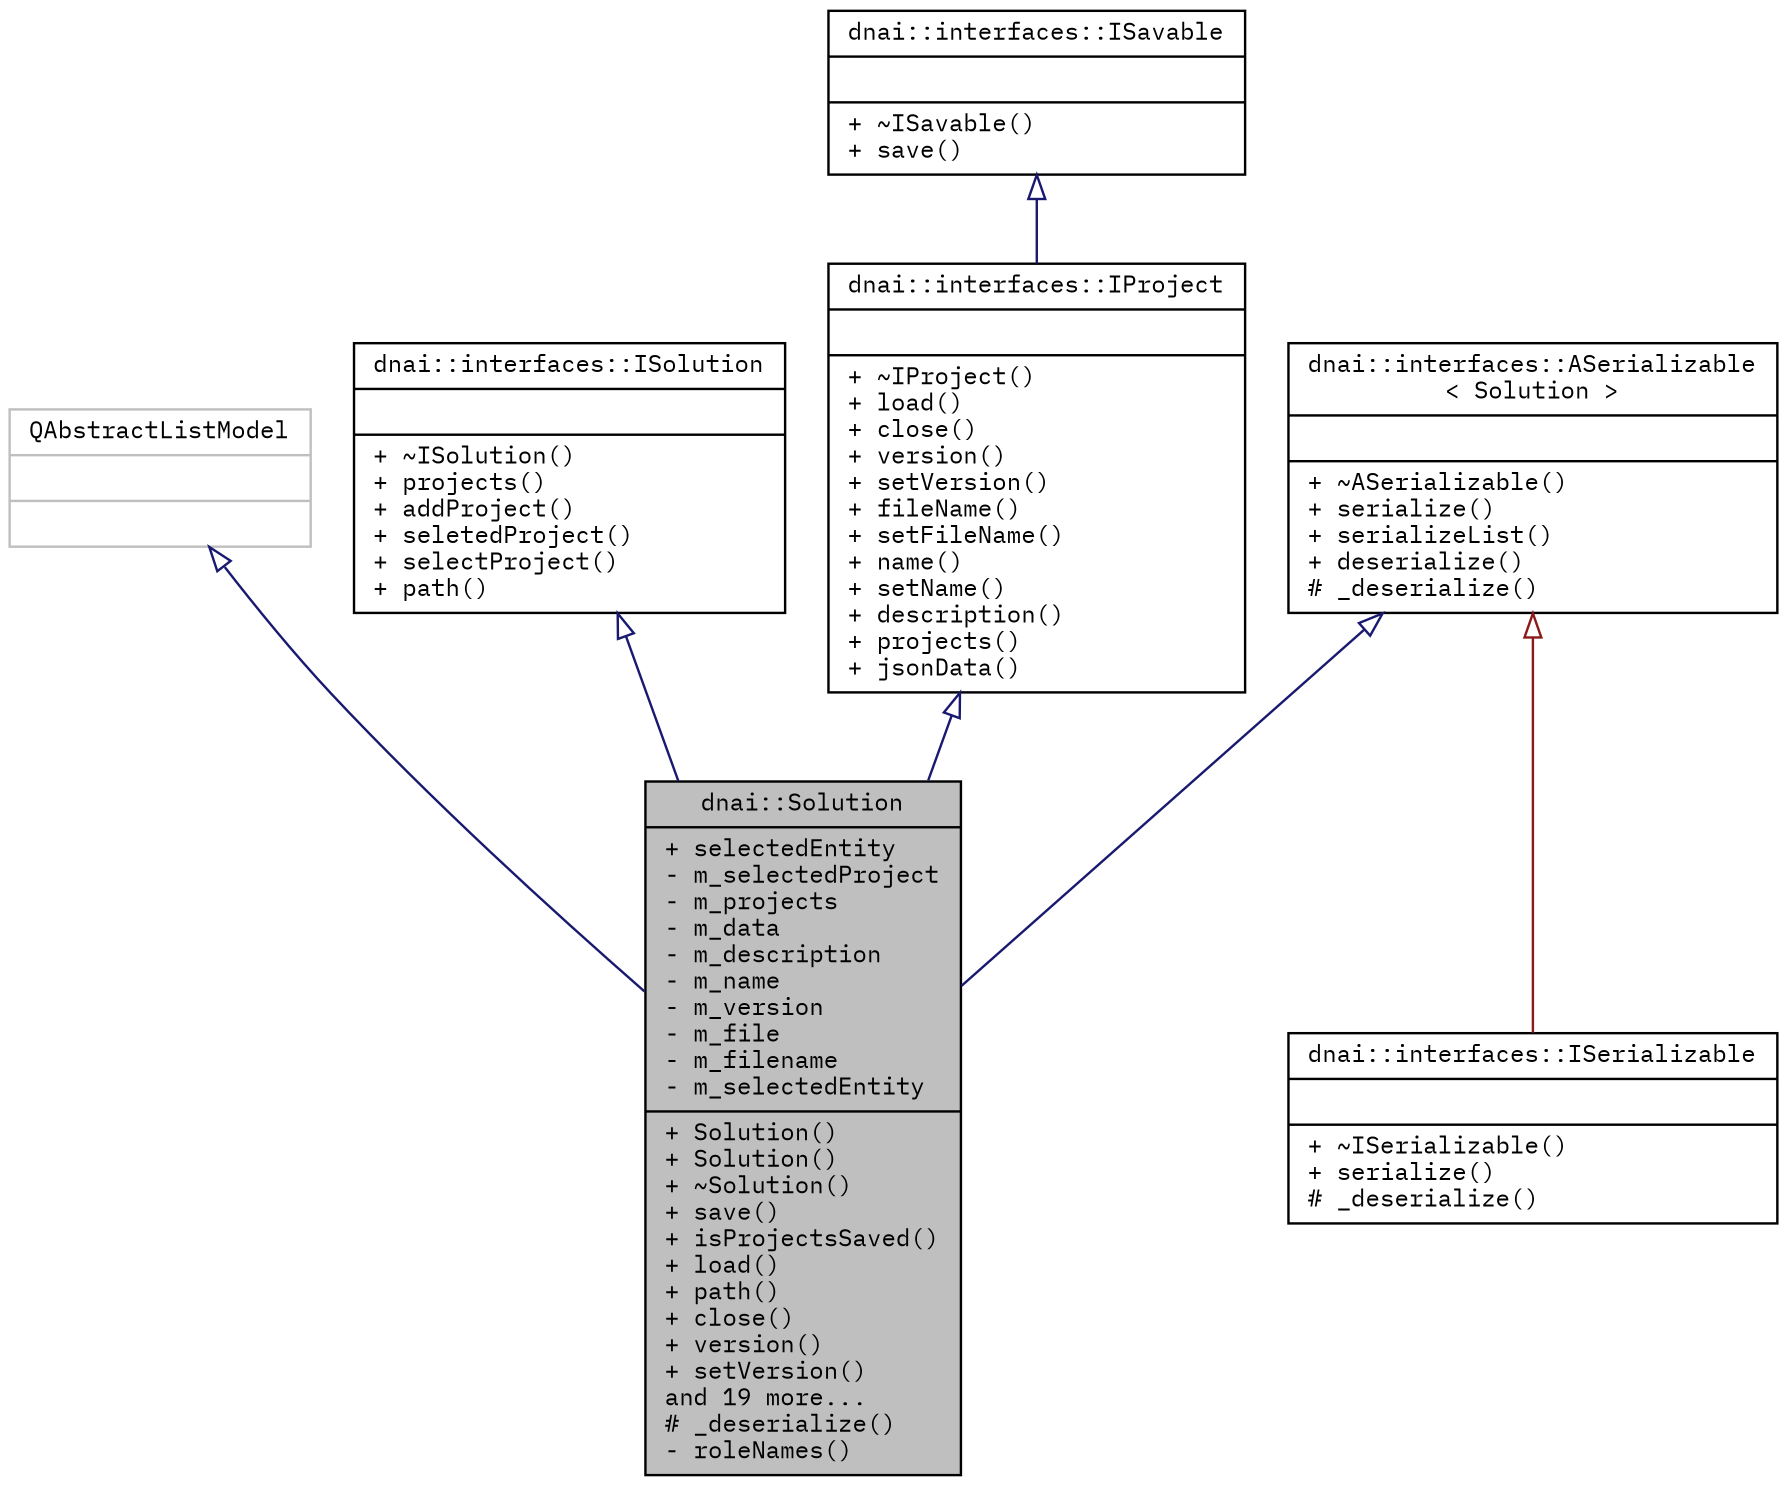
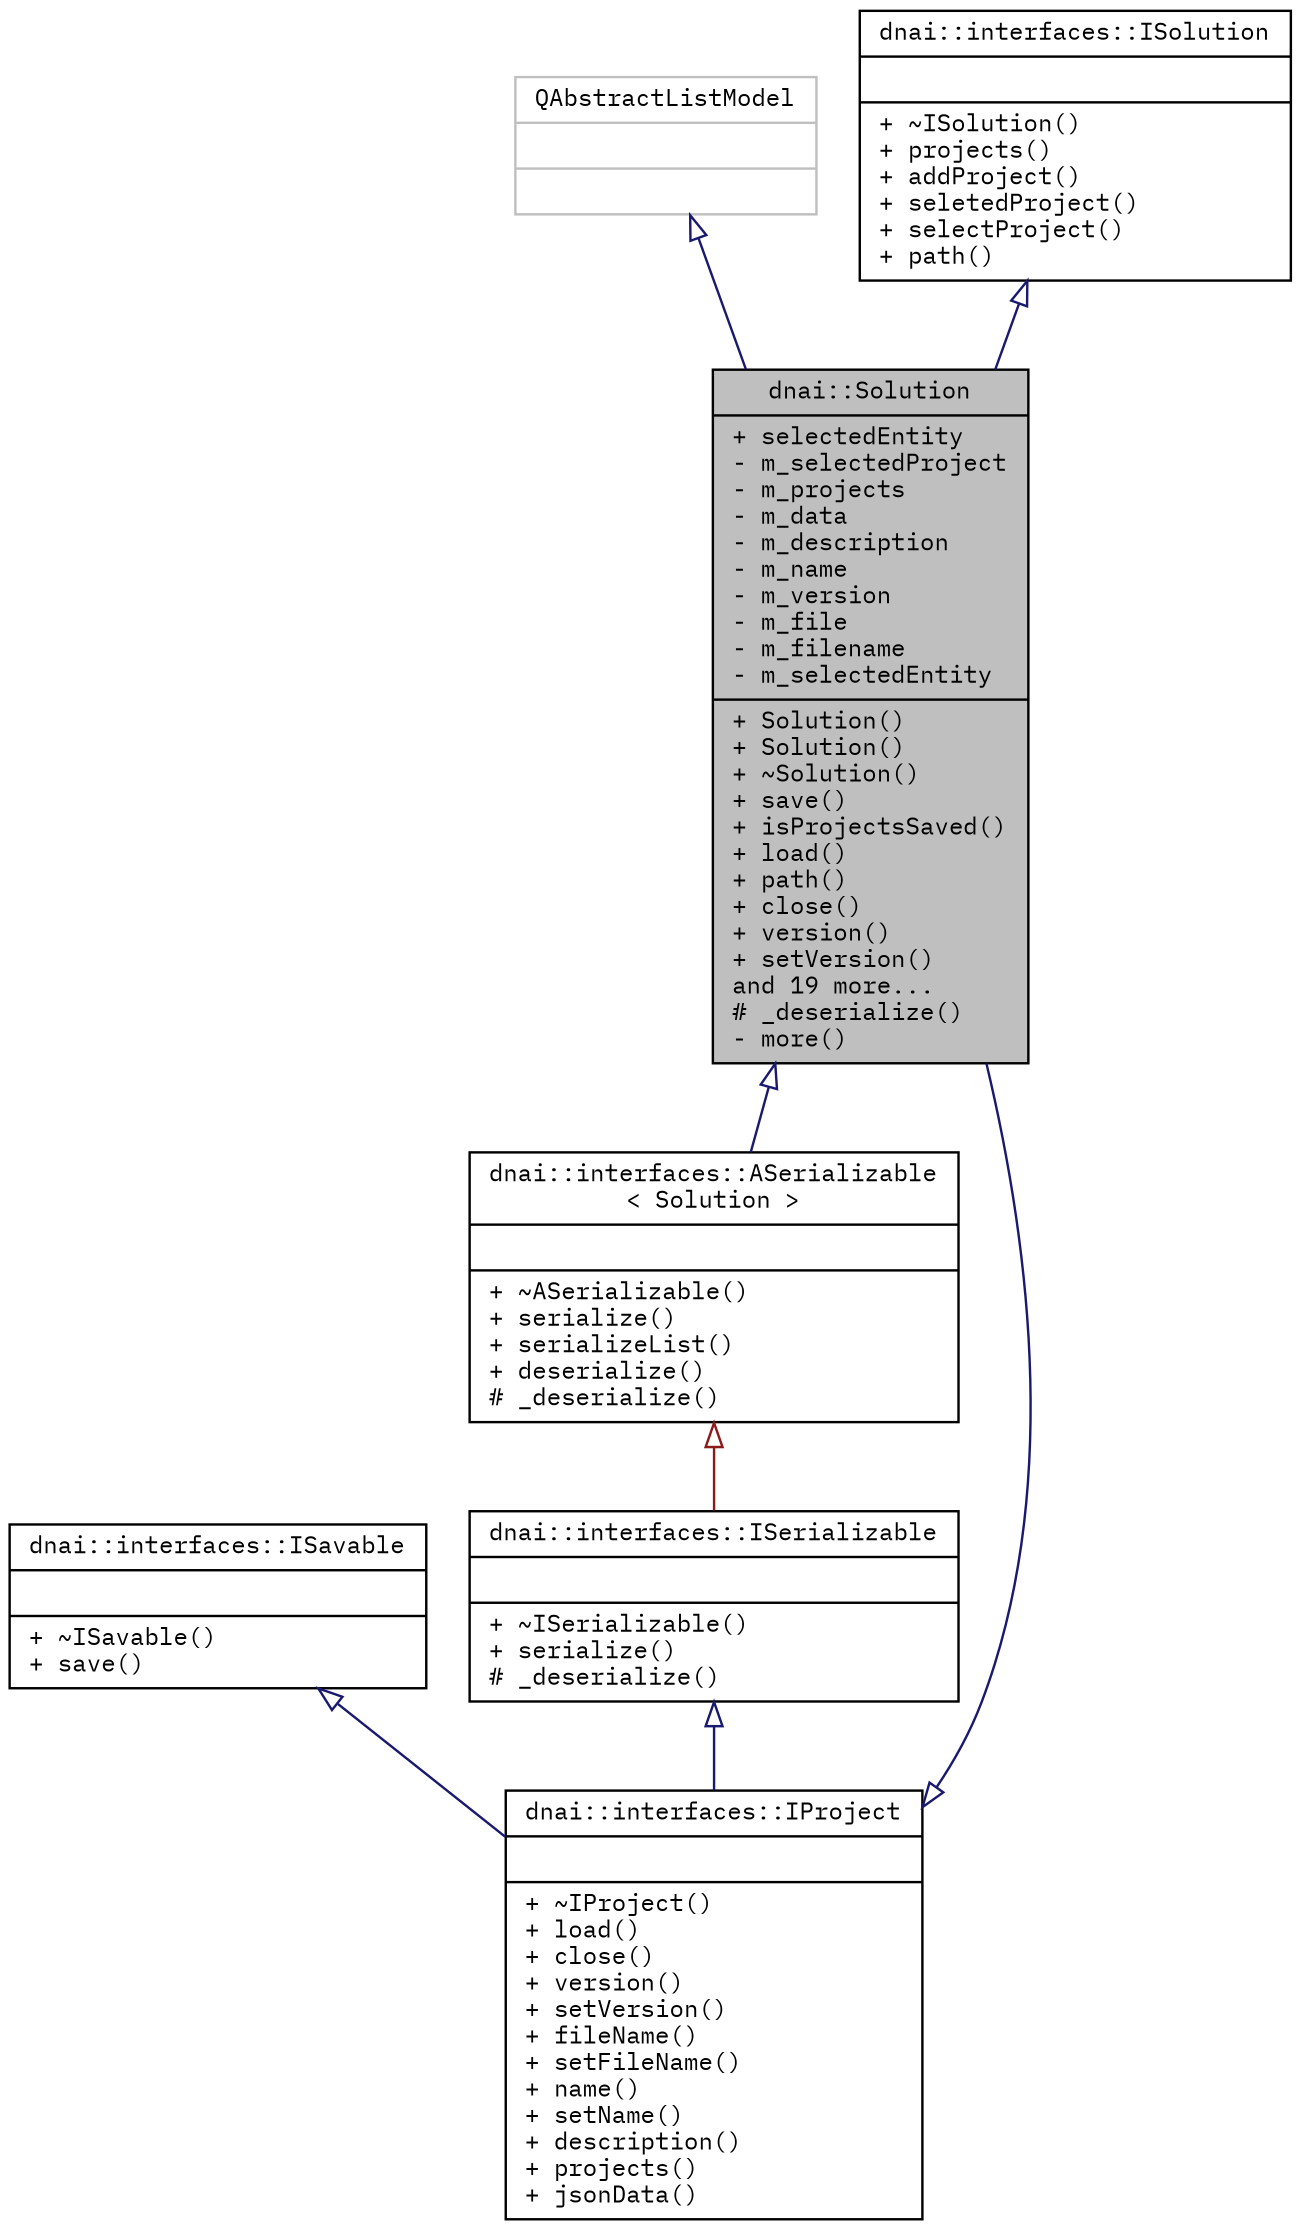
  digraph {
    fontname="IBM Plex Mono"
    node [color=black fillcolor=white fontname="IBM Plex Mono" fontsize=10 shape=record style=filled]
    edge [arrowtail=onormal color=midnightblue dir=back fontname="IBM Plex Mono" fontsize=10 labelfontname=Helvetica labelfontsize=10 style=solid]
-   n1 [fillcolor=grey75 fontcolor=black height=0.2 label="{dnai::Solution\n|+ selectedEntity\l- m_selectedProject\l- m_projects\l- m_data\l- m_description\l- m_name\l- m_version\l- m_file\l- m_filename\l- m_selectedEntity\l|+ Solution()\l+ Solution()\l+ ~Solution()\l+ save()\l+ isProjectsSaved()\l+ load()\l+ path()\l+ close()\l+ version()\l+ setVersion()\land 19 more...\l# _deserialize()\l- roleNames()\l}" width=0.4]
+   n1 [fillcolor=grey75 fontcolor=black height=0.2 label="{dnai::Solution\n|+ selectedEntity\l- m_selectedProject\l- m_projects\l- m_data\l- m_description\l- m_name\l- m_version\l- m_file\l- m_filename\l- m_selectedEntity\l|+ Solution()\l+ Solution()\l+ ~Solution()\l+ save()\l+ isProjectsSaved()\l+ load()\l+ path()\l+ close()\l+ version()\l+ setVersion()\land 19 more...\l# _deserialize()\l- more()\l}" width=0.4]
    n2 [color=grey75 height=0.2 label="{QAbstractListModel\n||}" width=0.4]
    n3 [height=0.2 label="{dnai::interfaces::ISolution\n||+ ~ISolution()\l+ projects()\l+ addProject()\l+ seletedProject()\l+ selectProject()\l+ path()\l}" width=0.4]
    n4 [height=0.2 label="{dnai::interfaces::IProject\n||+ ~IProject()\l+ load()\l+ close()\l+ version()\l+ setVersion()\l+ fileName()\l+ setFileName()\l+ name()\l+ setName()\l+ description()\l+ projects()\l+ jsonData()\l}" width=0.4]
    n5 [height=0.2 label="{dnai::interfaces::ISavable\n||+ ~ISavable()\l+ save()\l}" width=0.4]
    n6 [height=0.2 label="{dnai::interfaces::ISerializable\n||+ ~ISerializable()\l+ serialize()\l# _deserialize()\l}" width=0.4]
    n7 [height=0.2 label="{dnai::interfaces::ASerializable\l\< Solution \>\n||+ ~ASerializable()\l+ serialize()\l+ serializeList()\l+ deserialize()\l# _deserialize()\l}" width=0.4]
    n2 -> n1
    n3 -> n1
    n4 -> n1
    n5 -> n4
-   n7 -> n1
+   n6 -> n4
+   n1 -> n7
    n7 -> n6 [color=firebrick4]
  }
